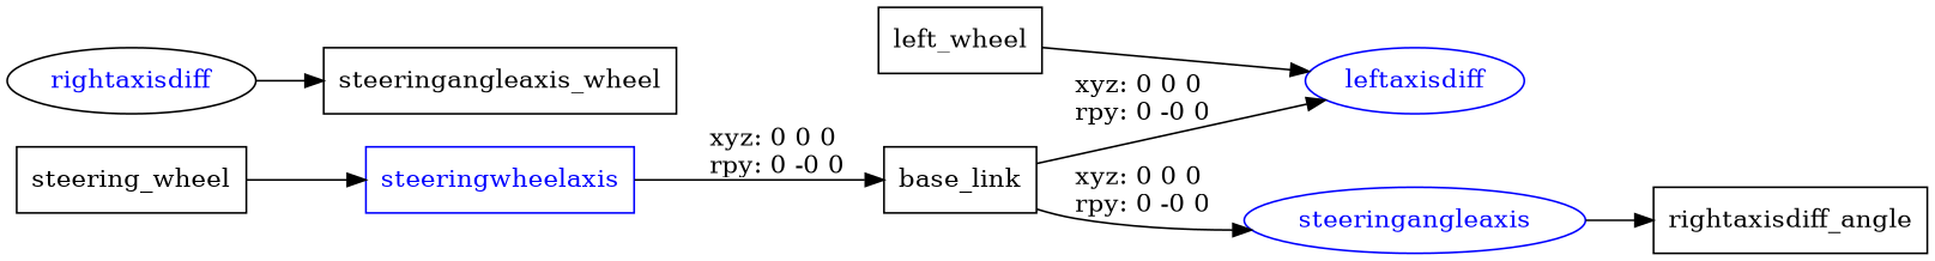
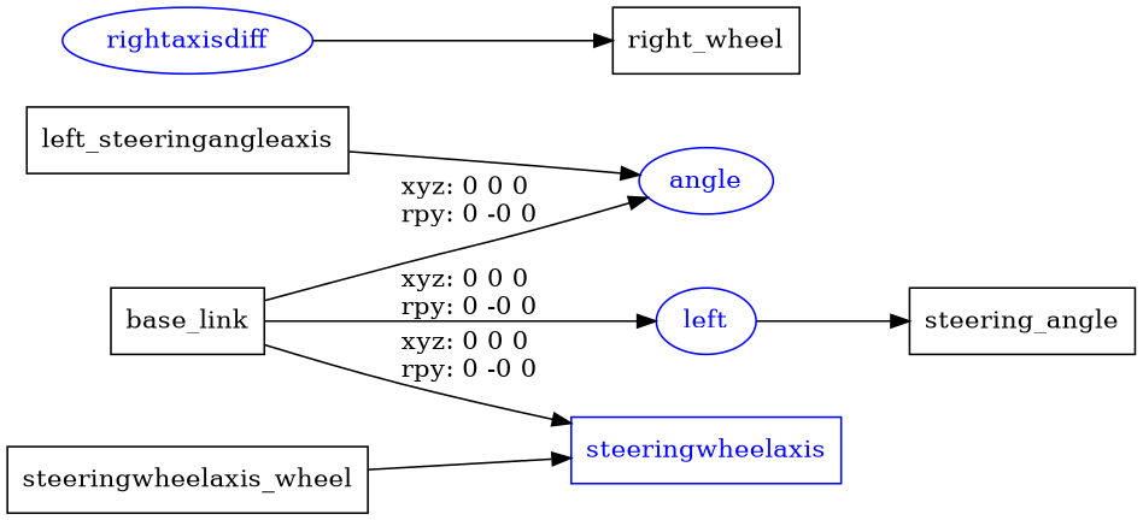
  digraph {
    rankdir=LR
    node [shape=box]
    n1 [label=base_link]
-   leftaxisdiff [color=blue fontcolor=blue shape=ellipse]
-   steeringangleaxis [color=blue fontcolor=blue shape=ellipse]
+   leftaxisdiff [color=blue fontcolor=blue shape=ellipse label=angle]
+   steeringangleaxis [color=blue fontcolor=blue shape=ellipse label=left]
    steeringwheelaxis [color=blue fontcolor=blue]
-   rightaxisdiff [color=black fontcolor=blue shape=ellipse]
-   n6 [label=steeringangleaxis_wheel]
-   n7 [label=rightaxisdiff_angle]
-   n8 [label=left_wheel]
-   n9 [label=steering_wheel]
+   rightaxisdiff [color=blue fontcolor=blue shape=ellipse]
+   n6 [label=right_wheel]
+   n7 [label=steering_angle]
+   n8 [label=left_steeringangleaxis]
+   n9 [label=steeringwheelaxis_wheel]
    n1 -> leftaxisdiff [label="xyz: 0 0 0 \nrpy: 0 -0 0"]
    n1 -> steeringangleaxis [label="xyz: 0 0 0 \nrpy: 0 -0 0"]
-   steeringwheelaxis -> n1 [label="xyz: 0 0 0 \nrpy: 0 -0 0"]
+   n1 -> steeringwheelaxis [label="xyz: 0 0 0 \nrpy: 0 -0 0"]
    steeringangleaxis -> n7
    rightaxisdiff -> n6
    n8 -> leftaxisdiff
    n9 -> steeringwheelaxis
  }
